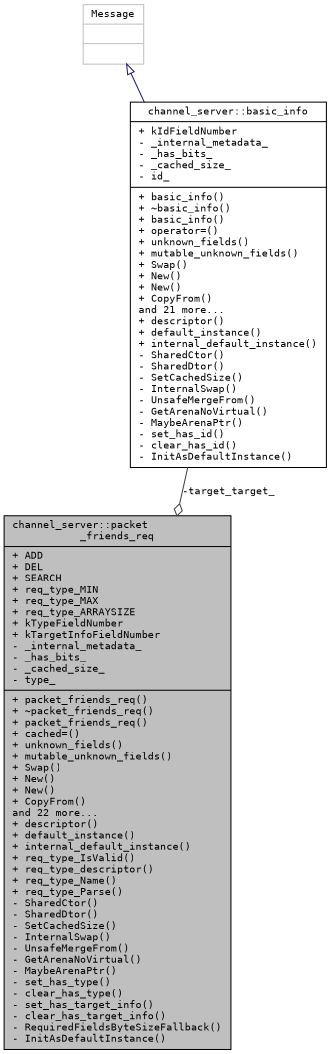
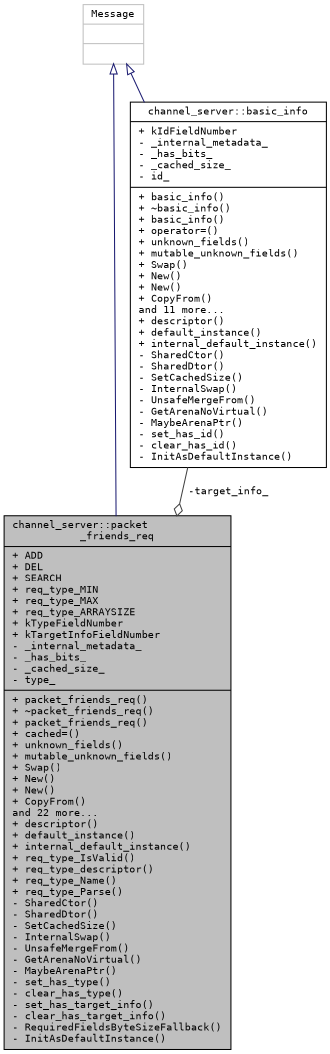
  digraph {
    fontname="DejaVu Sans Mono"
    node [color=black fillcolor=white fontname="DejaVu Sans Mono" fontsize=10 shape=record style=filled]
    edge [arrowtail=onormal color=midnightblue dir=back fontname="DejaVu Sans Mono" fontsize=10 labelfontname=Helvetica labelfontsize=10 style=solid]
    n1 [fillcolor=grey75 fontcolor=black height=0.2 label="{channel_server::packet\l_friends_req\n|+ ADD\l+ DEL\l+ SEARCH\l+ req_type_MIN\l+ req_type_MAX\l+ req_type_ARRAYSIZE\l+ kTypeFieldNumber\l+ kTargetInfoFieldNumber\l- _internal_metadata_\l- _has_bits_\l- _cached_size_\l- type_\l|+ packet_friends_req()\l+ ~packet_friends_req()\l+ packet_friends_req()\l+ cached=()\l+ unknown_fields()\l+ mutable_unknown_fields()\l+ Swap()\l+ New()\l+ New()\l+ CopyFrom()\land 22 more...\l+ descriptor()\l+ default_instance()\l+ internal_default_instance()\l+ req_type_IsValid()\l+ req_type_descriptor()\l+ req_type_Name()\l+ req_type_Parse()\l- SharedCtor()\l- SharedDtor()\l- SetCachedSize()\l- InternalSwap()\l- UnsafeMergeFrom()\l- GetArenaNoVirtual()\l- MaybeArenaPtr()\l- set_has_type()\l- clear_has_type()\l- set_has_target_info()\l- clear_has_target_info()\l- RequiredFieldsByteSizeFallback()\l- InitAsDefaultInstance()\l}" width=0.4]
    n2 [color=grey75 height=0.2 label="{Message\n||}" width=0.4]
-   n3 [height=0.2 label="{channel_server::basic_info\n|+ kIdFieldNumber\l- _internal_metadata_\l- _has_bits_\l- _cached_size_\l- id_\l|+ basic_info()\l+ ~basic_info()\l+ basic_info()\l+ operator=()\l+ unknown_fields()\l+ mutable_unknown_fields()\l+ Swap()\l+ New()\l+ New()\l+ CopyFrom()\land 21 more...\l+ descriptor()\l+ default_instance()\l+ internal_default_instance()\l- SharedCtor()\l- SharedDtor()\l- SetCachedSize()\l- InternalSwap()\l- UnsafeMergeFrom()\l- GetArenaNoVirtual()\l- MaybeArenaPtr()\l- set_has_id()\l- clear_has_id()\l- InitAsDefaultInstance()\l}" width=0.4]
+   n3 [height=0.2 label="{channel_server::basic_info\n|+ kIdFieldNumber\l- _internal_metadata_\l- _has_bits_\l- _cached_size_\l- id_\l|+ basic_info()\l+ ~basic_info()\l+ basic_info()\l+ operator=()\l+ unknown_fields()\l+ mutable_unknown_fields()\l+ Swap()\l+ New()\l+ New()\l+ CopyFrom()\land 11 more...\l+ descriptor()\l+ default_instance()\l+ internal_default_instance()\l- SharedCtor()\l- SharedDtor()\l- SetCachedSize()\l- InternalSwap()\l- UnsafeMergeFrom()\l- GetArenaNoVirtual()\l- MaybeArenaPtr()\l- set_has_id()\l- clear_has_id()\l- InitAsDefaultInstance()\l}" width=0.4]
+   n2 -> n1
    n2 -> n3
-   n3 -> n1 [arrowhead=odiamond color=grey25 label=" -target_target_" arrowtail="" dir=""]
+   n3 -> n1 [arrowhead=odiamond color=grey25 label=" -target_info_" arrowtail="" dir=""]
  }
